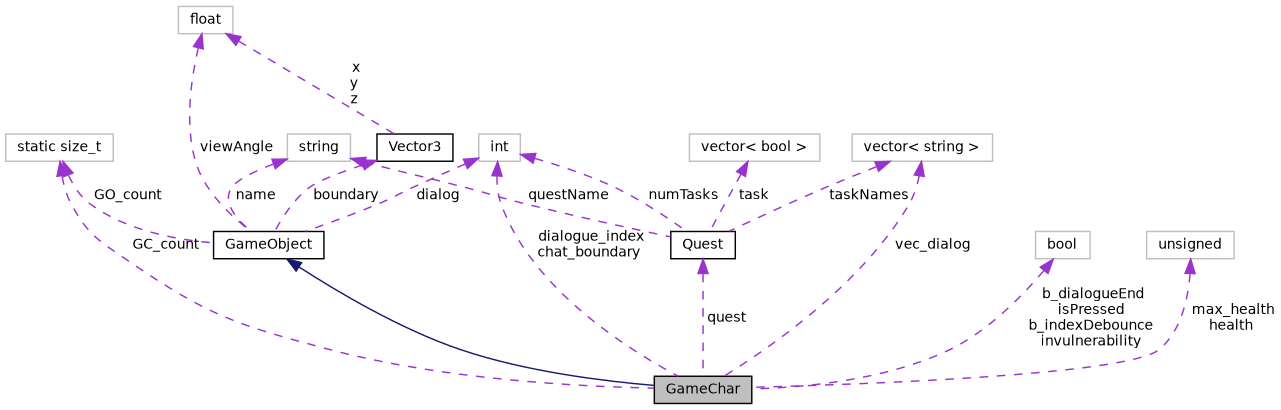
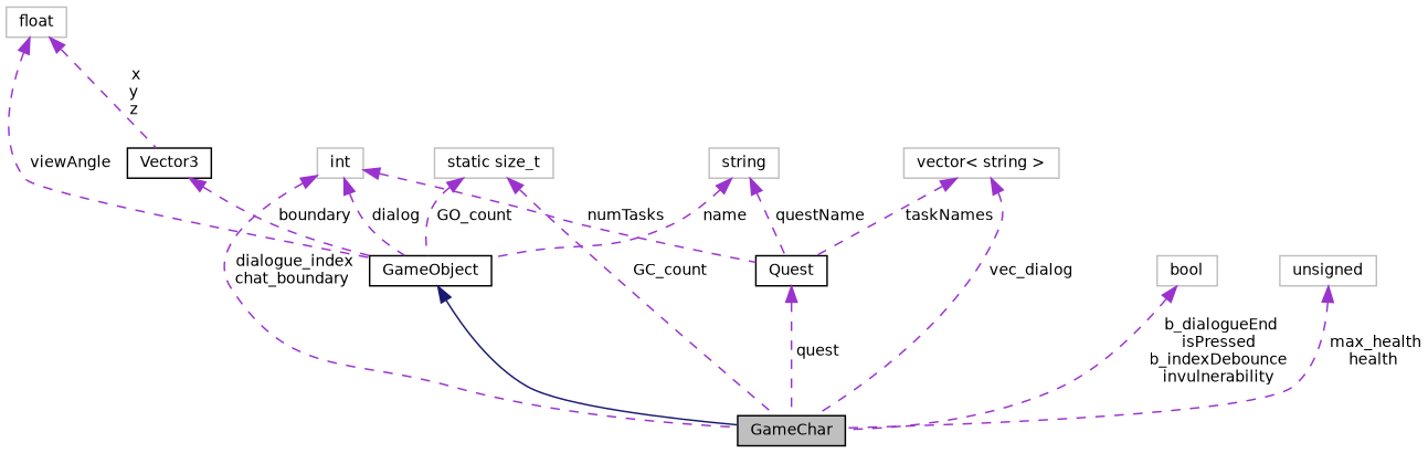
  digraph {
    node [color=grey75 fontname=Helvetica fontsize=10 shape=record]
    edge [color=darkorchid3 dir=back fontname=Helvetica fontsize=10 labelfontname=Helvetica labelfontsize=10 style=dashed]
    n1 [color=black fillcolor=grey75 fontcolor=black height=0.2 label=GameChar style=filled width=0.4]
    n2 [color=black height=0.2 label=GameObject width=0.4]
    n3 [height=0.2 label=float width=0.4]
    n4 [color=black height=0.2 label=Vector3 width=0.4]
    n5 [height=0.2 label=int width=0.4]
    n6 [color=black height=0.2 label=Quest width=0.4]
    n7 [height=0.2 label=string width=0.4]
    n8 [height=0.2 label="static size_t" width=0.4]
    n9 [height=0.2 label="vector\< string \>" width=0.4]
    n10 [height=0.2 label=bool width=0.4]
    n11 [height=0.2 label=unsigned width=0.4]
-   n12 [height=0.2 label="vector\< bool \>" width=0.4]
    n2 -> n1 [color=midnightblue style=solid]
    n3 -> n2 [label=" viewAngle"]
    n3 -> n4 [label=" x\ny\nz"]
    n4 -> n2 [label=" boundary"]
    n5 -> n1 [label=" dialogue_index\nchat_boundary"]
    n5 -> n2 [label=" dialog"]
    n5 -> n6 [label=" numTasks"]
    n6 -> n1 [label=" quest"]
    n7 -> n2 [label=" name"]
    n7 -> n6 [label=" questName"]
    n8 -> n1 [label=" GC_count"]
    n8 -> n2 [label=" GO_count"]
    n9 -> n1 [label=" vec_dialog"]
    n9 -> n6 [label=" taskNames"]
    n10 -> n1 [label=" b_dialogueEnd\nisPressed\nb_indexDebounce\ninvulnerability"]
    n11 -> n1 [label=" max_health\nhealth"]
-   n12 -> n6 [label=" task"]
  }
